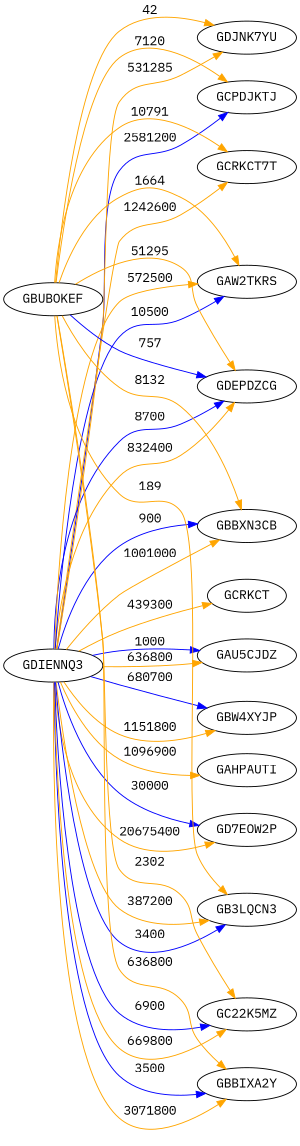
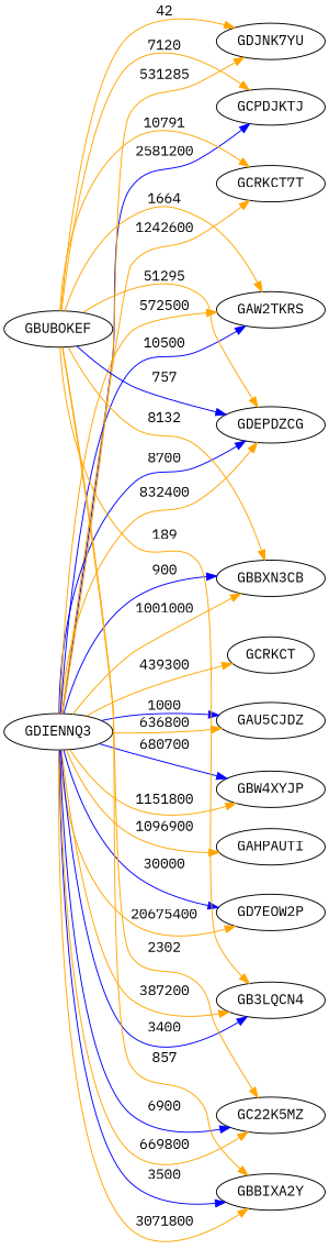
  digraph {
    fontname="IBM Plex Mono"
    rankdir=LR
    node [fontname="IBM Plex Mono"]
    edge [color=orange fontname="IBM Plex Mono"]
    GDIENNQ3
    GD7EOW2P
    GBBIXA2Y
    GCPDJKTJ
    GCRKCT7T
    GBW4XYJP
    GAHPAUTI
    GBBXN3CB
    GDEPDZCG
    GC22K5MZ
    GAU5CJDZ
    GAW2TKRS
    GDJNK7YU
    n14 [label=GCRKCT]
-   GB3LQCN3
+   GB3LQCN3 [label=GB3LQCN4]
    GBUBOKEF
    GDIENNQ3 -> GD7EOW2P [label=20675400]
    GDIENNQ3 -> GD7EOW2P [color=blue label=30000]
    GDIENNQ3 -> GBBIXA2Y [label=3071800]
    GDIENNQ3 -> GBBIXA2Y [color=blue label=3500]
    GDIENNQ3 -> GCPDJKTJ [color=blue label=2581200]
    GDIENNQ3 -> GCRKCT7T [label=1242600]
    GDIENNQ3 -> GBW4XYJP [label=1151800]
    GDIENNQ3 -> GBW4XYJP [color=blue label=680700]
    GDIENNQ3 -> GAHPAUTI [label=1096900]
    GDIENNQ3 -> GBBXN3CB [label=1001000]
    GDIENNQ3 -> GBBXN3CB [color=blue label=900]
    GDIENNQ3 -> GDEPDZCG [label=832400]
    GDIENNQ3 -> GDEPDZCG [color=blue label=8700]
    GDIENNQ3 -> GC22K5MZ [label=669800]
    GDIENNQ3 -> GC22K5MZ [color=blue label=6900]
    GDIENNQ3 -> GAU5CJDZ [label=636800]
    GDIENNQ3 -> GAU5CJDZ [color=blue label=1000]
    GDIENNQ3 -> GAW2TKRS [label=572500]
    GDIENNQ3 -> GAW2TKRS [color=blue label=10500]
    GDIENNQ3 -> GDJNK7YU [label=531285]
    GDIENNQ3 -> n14 [label=439300]
    GDIENNQ3 -> GB3LQCN3 [label=387200]
    GDIENNQ3 -> GB3LQCN3 [color=blue label=3400]
-   GBUBOKEF -> GBBIXA2Y [label=636800]
+   GBUBOKEF -> GBBIXA2Y [label=857]
    GBUBOKEF -> GCPDJKTJ [label=7120]
    GBUBOKEF -> GCRKCT7T [label=10791]
    GBUBOKEF -> GBBXN3CB [label=8132]
    GBUBOKEF -> GDEPDZCG [label=51295]
    GBUBOKEF -> GDEPDZCG [color=blue label=757]
    GBUBOKEF -> GC22K5MZ [label=2302]
    GBUBOKEF -> GAW2TKRS [label=1664]
    GBUBOKEF -> GDJNK7YU [label=42]
    GBUBOKEF -> GB3LQCN3 [label=189]
  }
